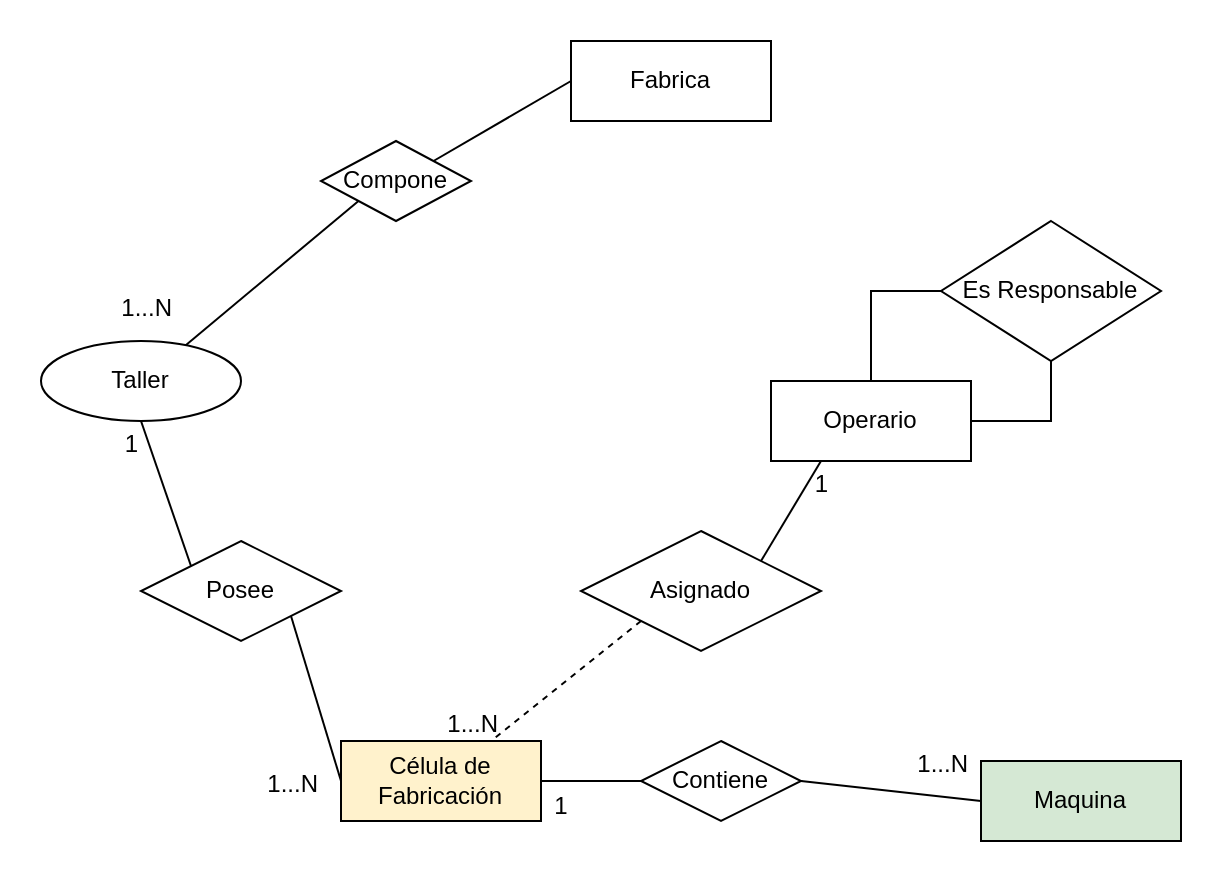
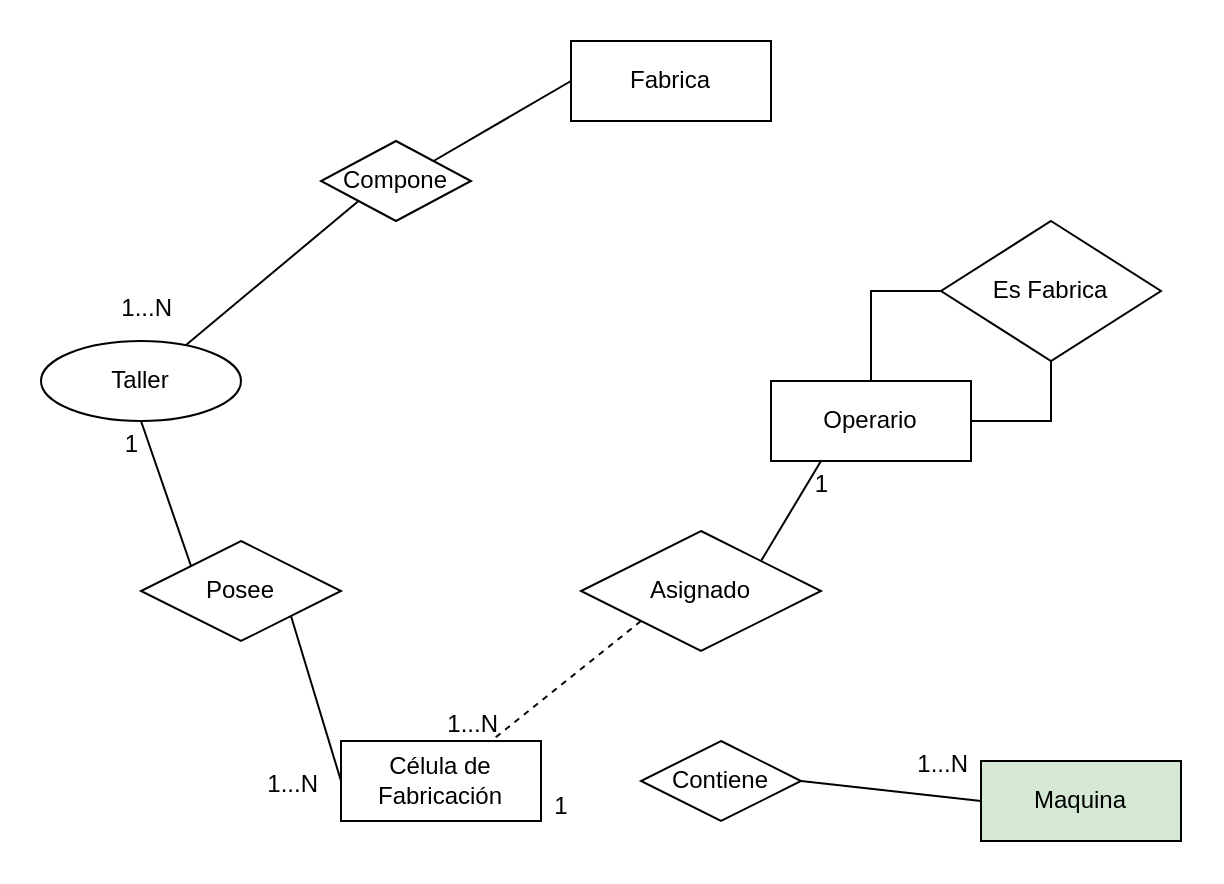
  <mxCell id="0" />
  <mxCell id="1" parent="0" />
  <mxCell id="2" value="Fabrica" style="whiteSpace=wrap;html=1;align=center;" vertex="1" parent="1"><mxGeometry x="285" y="20" width="100" height="40" as="geometry" /></mxCell>
- <mxCell id="3" value="" style="edgeStyle=orthogonalEdgeStyle;rounded=0;orthogonalLoop=1;jettySize=auto;html=1;endArrow=none;endFill=0;" edge="1" parent="1" source="4" target="18"><mxGeometry relative="1" as="geometry" /></mxCell>
- <mxCell id="4" value="Célula de Fabricación" style="whiteSpace=wrap;html=1;align=center;fillColor=#fff2cc;" vertex="1" parent="1"><mxGeometry x="170" y="370" width="100" height="40" as="geometry" /></mxCell>
+ <mxCell id="4" value="Célula de Fabricación" style="whiteSpace=wrap;html=1;align=center;" vertex="1" parent="1"><mxGeometry x="170" y="370" width="100" height="40" as="geometry" /></mxCell>
  <mxCell id="5" style="edgeStyle=orthogonalEdgeStyle;rounded=0;orthogonalLoop=1;jettySize=auto;html=1;exitX=0.5;exitY=0;exitDx=0;exitDy=0;entryX=0;entryY=0.5;entryDx=0;entryDy=0;endArrow=none;endFill=0;" edge="1" parent="1" source="6" target="27"><mxGeometry relative="1" as="geometry" /></mxCell>
  <mxCell id="6" value="Operario" style="whiteSpace=wrap;html=1;align=center;" vertex="1" parent="1"><mxGeometry x="385" y="190" width="100" height="40" as="geometry" /></mxCell>
  <mxCell id="7" value="Taller" style="ellipse;whiteSpace=wrap;html=1;align=center;" vertex="1" parent="1"><mxGeometry x="20" y="170" width="100" height="40" as="geometry" /></mxCell>
  <mxCell id="8" value="Maquina" style="whiteSpace=wrap;html=1;align=center;fillColor=#d5e8d4;" vertex="1" parent="1"><mxGeometry x="490" y="380" width="100" height="40" as="geometry" /></mxCell>
  <mxCell id="9" value="Compone" style="shape=rhombus;perimeter=rhombusPerimeter;whiteSpace=wrap;html=1;align=center;" vertex="1" parent="1"><mxGeometry x="160" y="70" width="75" height="40" as="geometry" /></mxCell>
  <mxCell id="10" value="" style="endArrow=none;html=1;rounded=0;entryX=0;entryY=0.5;entryDx=0;entryDy=0;exitX=1;exitY=0;exitDx=0;exitDy=0;" edge="1" parent="1" source="9" target="2"><mxGeometry relative="1" as="geometry"><mxPoint x="80" y="10" as="sourcePoint" /><mxPoint x="240" y="10" as="targetPoint" /></mxGeometry></mxCell>
  <mxCell id="11" value="" style="endArrow=none;html=1;rounded=0;entryX=0.75;entryY=0;entryDx=0;entryDy=0;exitX=0;exitY=1;exitDx=0;exitDy=0;" edge="1" parent="1" source="9" target="7"><mxGeometry relative="1" as="geometry"><mxPoint x="50" y="140" as="sourcePoint" /><mxPoint x="210" y="140" as="targetPoint" /></mxGeometry></mxCell>
  <mxCell id="12" value="1...N" style="resizable=0;html=1;whiteSpace=wrap;align=right;verticalAlign=bottom;" connectable="0" vertex="1" parent="11"><mxGeometry x="1" relative="1" as="geometry"><mxPoint x="-5" y="-10" as="offset" /></mxGeometry></mxCell>
  <mxCell id="13" value="Posee" style="shape=rhombus;perimeter=rhombusPerimeter;whiteSpace=wrap;html=1;align=center;" vertex="1" parent="1"><mxGeometry x="70" y="270" width="100" height="50" as="geometry" /></mxCell>
  <mxCell id="14" value="" style="endArrow=none;html=1;rounded=0;entryX=0;entryY=0.5;entryDx=0;entryDy=0;exitX=1;exitY=1;exitDx=0;exitDy=0;" edge="1" parent="1" source="13" target="4"><mxGeometry relative="1" as="geometry"><mxPoint x="0" y="380" as="sourcePoint" /><mxPoint x="160" y="380" as="targetPoint" /></mxGeometry></mxCell>
  <mxCell id="15" value="1...N" style="resizable=0;html=1;whiteSpace=wrap;align=right;verticalAlign=bottom;" connectable="0" vertex="1" parent="14"><mxGeometry x="1" relative="1" as="geometry"><mxPoint x="-10" y="10" as="offset" /></mxGeometry></mxCell>
  <mxCell id="16" value="" style="endArrow=none;html=1;rounded=0;entryX=0.5;entryY=1;entryDx=0;entryDy=0;exitX=0;exitY=0;exitDx=0;exitDy=0;" edge="1" parent="1" source="13" target="7"><mxGeometry relative="1" as="geometry"><mxPoint x="-50" y="250" as="sourcePoint" /><mxPoint x="110" y="250" as="targetPoint" /></mxGeometry></mxCell>
  <mxCell id="17" value="1" style="resizable=0;html=1;whiteSpace=wrap;align=right;verticalAlign=bottom;" connectable="0" vertex="1" parent="16"><mxGeometry x="1" relative="1" as="geometry"><mxPoint y="20" as="offset" /></mxGeometry></mxCell>
  <mxCell id="18" value="Contiene" style="shape=rhombus;perimeter=rhombusPerimeter;whiteSpace=wrap;html=1;align=center;" vertex="1" parent="1"><mxGeometry x="320" y="370" width="80" height="40" as="geometry" /></mxCell>
  <mxCell id="19" value="" style="endArrow=none;html=1;rounded=0;entryX=0;entryY=0.5;entryDx=0;entryDy=0;exitX=1;exitY=0.5;exitDx=0;exitDy=0;" edge="1" parent="1" source="18" target="8"><mxGeometry relative="1" as="geometry"><mxPoint x="320" y="460" as="sourcePoint" /><mxPoint x="480" y="460" as="targetPoint" /></mxGeometry></mxCell>
  <mxCell id="20" value="1...N" style="resizable=0;html=1;whiteSpace=wrap;align=right;verticalAlign=bottom;" connectable="0" vertex="1" parent="19"><mxGeometry x="1" relative="1" as="geometry"><mxPoint x="-5" y="-10" as="offset" /></mxGeometry></mxCell>
  <mxCell id="21" value="" style="endArrow=none;html=1;rounded=0;entryX=0.75;entryY=0;entryDx=0;entryDy=0;exitX=0;exitY=1;exitDx=0;exitDy=0;dashed=1;" edge="1" parent="1" source="23" target="4"><mxGeometry relative="1" as="geometry"><mxPoint x="310" y="320" as="sourcePoint" /><mxPoint x="360" y="290" as="targetPoint" /></mxGeometry></mxCell>
  <mxCell id="22" value="1...N" style="resizable=0;html=1;whiteSpace=wrap;align=right;verticalAlign=bottom;" connectable="0" vertex="1" parent="21"><mxGeometry x="1" relative="1" as="geometry"><mxPoint x="5" as="offset" /></mxGeometry></mxCell>
  <mxCell id="23" value="Asignado" style="shape=rhombus;perimeter=rhombusPerimeter;whiteSpace=wrap;html=1;align=center;" vertex="1" parent="1"><mxGeometry x="290" y="265" width="120" height="60" as="geometry" /></mxCell>
  <mxCell id="24" value="" style="endArrow=none;html=1;rounded=0;entryX=0.25;entryY=1;entryDx=0;entryDy=0;exitX=1;exitY=0;exitDx=0;exitDy=0;" edge="1" parent="1" source="23" target="6"><mxGeometry relative="1" as="geometry"><mxPoint x="420" y="280" as="sourcePoint" /><mxPoint x="580" y="280" as="targetPoint" /></mxGeometry></mxCell>
  <mxCell id="25" value="1" style="resizable=0;html=1;whiteSpace=wrap;align=right;verticalAlign=bottom;" connectable="0" vertex="1" parent="24"><mxGeometry x="1" relative="1" as="geometry"><mxPoint x="5" y="20" as="offset" /></mxGeometry></mxCell>
  <mxCell id="26" style="edgeStyle=orthogonalEdgeStyle;rounded=0;orthogonalLoop=1;jettySize=auto;html=1;exitX=0.5;exitY=1;exitDx=0;exitDy=0;entryX=1;entryY=0.5;entryDx=0;entryDy=0;endArrow=none;endFill=0;" edge="1" parent="1" source="27" target="6"><mxGeometry relative="1" as="geometry" /></mxCell>
- <mxCell id="27" value="Es Responsable" style="shape=rhombus;perimeter=rhombusPerimeter;whiteSpace=wrap;html=1;align=center;" vertex="1" parent="1"><mxGeometry x="470" y="110" width="110" height="70" as="geometry" /></mxCell>
+ <mxCell id="27" value="Es Fabrica" style="shape=rhombus;perimeter=rhombusPerimeter;whiteSpace=wrap;html=1;align=center;" vertex="1" parent="1"><mxGeometry x="470" y="110" width="110" height="70" as="geometry" /></mxCell>
  <mxCell id="28" value="1" style="text;html=1;align=center;verticalAlign=middle;resizable=0;points=[];autosize=1;strokeColor=none;fillColor=none;" vertex="1" parent="1"><mxGeometry x="265" y="388" width="30" height="30" as="geometry" /></mxCell>
